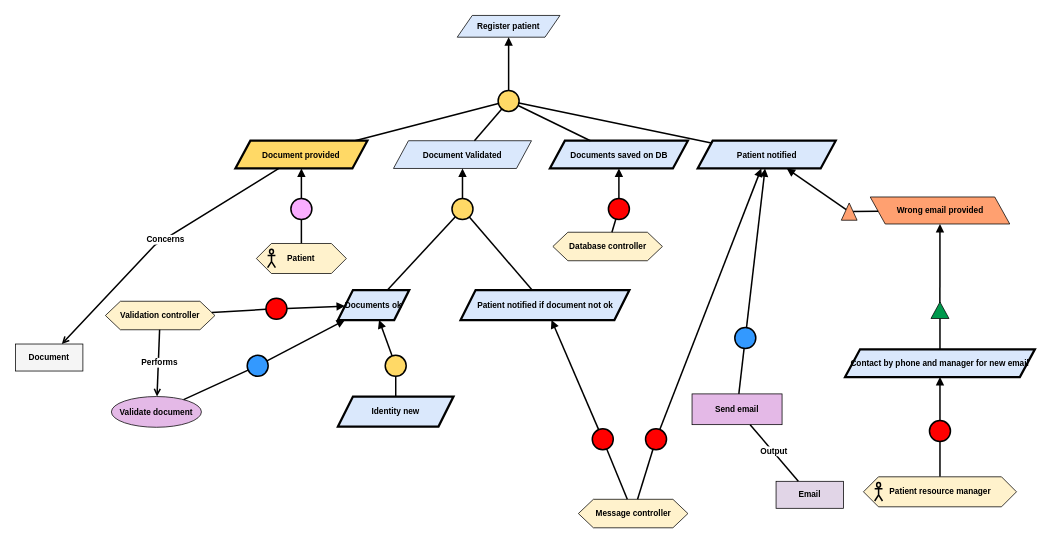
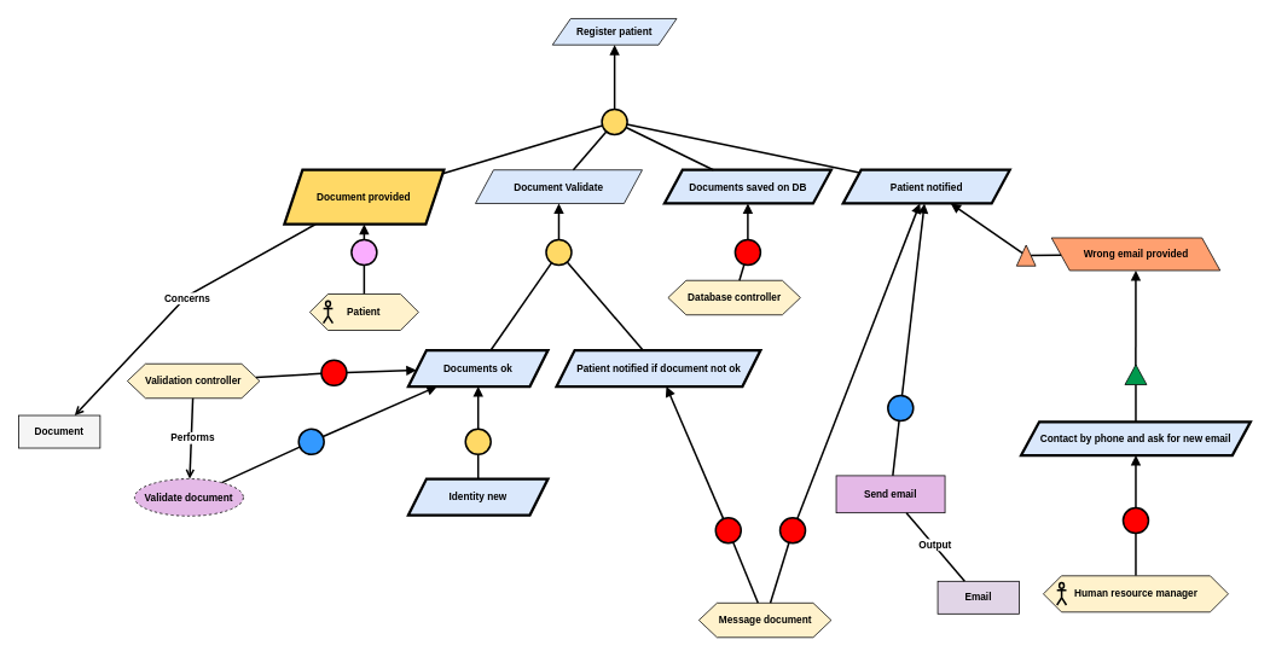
  <mxCell id="0" />
  <mxCell id="1" parent="0" />
  <mxCell id="2" value="&lt;b&gt;Register patient&lt;/b&gt;" style="shape=parallelogram;perimeter=parallelogramPerimeter;whiteSpace=wrap;html=1;fixedSize=1;fillColor=#dae8fc;strokeColor=#000000;fontFamily=Helvetica;fontSize=11;fontColor=default;labelBackgroundColor=none;" vertex="1" parent="1"><mxGeometry x="609" y="20" width="137" height="29" as="geometry" /></mxCell>
  <mxCell id="3" value="" style="ellipse;whiteSpace=wrap;html=1;aspect=fixed;fillColor=#FFD966;strokeWidth=2;" vertex="1" parent="1"><mxGeometry x="663.5" y="120" width="28" height="28" as="geometry" /></mxCell>
  <mxCell id="4" value="" style="endArrow=block;html=1;rounded=0;endFill=1;strokeWidth=2;" edge="1" parent="1" source="3" target="2"><mxGeometry width="50" height="50" relative="1" as="geometry"><mxPoint x="1553.495" y="19.972" as="sourcePoint" /><mxPoint x="1549.5" y="-25" as="targetPoint" /></mxGeometry></mxCell>
  <mxCell id="5" value="" style="endArrow=none;html=1;rounded=0;strokeWidth=2;" edge="1" parent="1" source="8" target="3"><mxGeometry width="50" height="50" relative="1" as="geometry"><mxPoint x="986.129" y="183" as="sourcePoint" /><mxPoint x="1375" y="92" as="targetPoint" /></mxGeometry></mxCell>
- <mxCell id="6" value="&lt;b&gt;Document Validated&lt;/b&gt;" style="shape=parallelogram;perimeter=parallelogramPerimeter;whiteSpace=wrap;html=1;fixedSize=1;fillColor=#dae8fc;strokeColor=#000000;strokeWidth=1;fontFamily=Helvetica;fontSize=11;fontColor=default;labelBackgroundColor=none;" vertex="1" parent="1"><mxGeometry x="524" y="187" width="184" height="37" as="geometry" /></mxCell>
+ <mxCell id="6" value="&lt;b&gt;Document Validate&lt;/b&gt;" style="shape=parallelogram;perimeter=parallelogramPerimeter;whiteSpace=wrap;html=1;fixedSize=1;fillColor=#dae8fc;strokeColor=#000000;strokeWidth=1;fontFamily=Helvetica;fontSize=11;fontColor=default;labelBackgroundColor=none;" vertex="1" parent="1"><mxGeometry x="524" y="187" width="184" height="37" as="geometry" /></mxCell>
  <mxCell id="7" value="" style="endArrow=none;html=1;rounded=0;strokeWidth=2;" edge="1" parent="1" source="6" target="3"><mxGeometry width="50" height="50" relative="1" as="geometry"><mxPoint x="1095" y="206" as="sourcePoint" /><mxPoint x="1153" y="148" as="targetPoint" /></mxGeometry></mxCell>
- <mxCell id="8" value="&lt;b&gt;Document provided&lt;/b&gt;" style="shape=parallelogram;perimeter=parallelogramPerimeter;whiteSpace=wrap;html=1;fixedSize=1;fillColor=#FFD966;strokeColor=#000000;strokeWidth=3;fontFamily=Helvetica;fontSize=11;fontColor=default;labelBackgroundColor=none;" vertex="1" parent="1"><mxGeometry x="313.25" y="187" width="176" height="37" as="geometry" /></mxCell>
+ <mxCell id="8" value="&lt;b&gt;Document provided&lt;/b&gt;" style="shape=parallelogram;perimeter=parallelogramPerimeter;whiteSpace=wrap;html=1;fixedSize=1;fillColor=#FFD966;strokeColor=#000000;strokeWidth=3;fontFamily=Helvetica;fontSize=11;fontColor=default;labelBackgroundColor=none;" vertex="1" parent="1"><mxGeometry x="313.25" y="187" width="176" height="60" as="geometry" /></mxCell>
  <mxCell id="9" value="" style="ellipse;whiteSpace=wrap;html=1;aspect=fixed;fillColor=#FAADFF;strokeWidth=2;fontFamily=Helvetica;fontSize=11;fontColor=default;labelBackgroundColor=default;" vertex="1" parent="1"><mxGeometry x="387.25" y="264" width="28" height="28" as="geometry" /></mxCell>
  <mxCell id="10" value="" style="endArrow=block;html=1;rounded=0;endFill=1;strokeWidth=2;strokeColor=default;align=center;verticalAlign=middle;fontFamily=Helvetica;fontSize=11;fontColor=default;labelBackgroundColor=default;" edge="1" parent="1" source="9" target="8"><mxGeometry width="50" height="50" relative="1" as="geometry"><mxPoint x="311.995" y="337.972" as="sourcePoint" /><mxPoint x="308" y="293" as="targetPoint" /></mxGeometry></mxCell>
  <mxCell id="11" value="" style="endArrow=none;html=1;rounded=0;strokeWidth=2;strokeColor=default;align=center;verticalAlign=middle;fontFamily=Helvetica;fontSize=11;fontColor=default;labelBackgroundColor=default;" edge="1" parent="1" source="13" target="9"><mxGeometry width="50" height="50" relative="1" as="geometry"><mxPoint x="450.644" y="380.5" as="sourcePoint" /><mxPoint x="336" y="336" as="targetPoint" /><Array as="points" /></mxGeometry></mxCell>
  <mxCell id="12" value="" style="group" vertex="1" connectable="0" parent="1"><mxGeometry x="341.25" y="324" width="120" height="40" as="geometry" /></mxCell>
  <mxCell id="13" value="&lt;div&gt;&lt;b&gt;Patient&lt;/b&gt;&lt;/div&gt;" style="shape=hexagon;perimeter=hexagonPerimeter2;whiteSpace=wrap;html=1;fixedSize=1;fillColor=#FFF2CC;fontFamily=Helvetica;fontSize=11;fontColor=default;labelBackgroundColor=none;" vertex="1" parent="12"><mxGeometry width="120" height="40" as="geometry" /></mxCell>
  <mxCell id="14" value="" style="shape=umlActor;verticalLabelPosition=bottom;verticalAlign=top;html=1;outlineConnect=0;fillColor=none;strokeWidth=2;fontFamily=Helvetica;fontSize=11;fontColor=default;labelBackgroundColor=default;" vertex="1" parent="12"><mxGeometry x="14.983" y="7.75" width="10.373" height="24.5" as="geometry" /></mxCell>
  <mxCell id="15" value="&lt;div&gt;&lt;b&gt;Validation controller&lt;/b&gt;&lt;/div&gt;" style="shape=hexagon;perimeter=hexagonPerimeter2;whiteSpace=wrap;html=1;fixedSize=1;fillColor=#FFF2CC;fontFamily=Helvetica;fontSize=11;fontColor=default;labelBackgroundColor=none;" vertex="1" parent="1"><mxGeometry x="140" y="401" width="146" height="38" as="geometry" /></mxCell>
- <mxCell id="16" value="&lt;div&gt;&lt;b&gt;Message controller&lt;/b&gt;&lt;/div&gt;" style="shape=hexagon;perimeter=hexagonPerimeter2;whiteSpace=wrap;html=1;fixedSize=1;fillColor=#FFF2CC;fontFamily=Helvetica;fontSize=11;fontColor=default;labelBackgroundColor=none;" vertex="1" parent="1"><mxGeometry x="770.5" y="665" width="146" height="38" as="geometry" /></mxCell>
+ <mxCell id="16" value="&lt;div&gt;&lt;b&gt;Message document&lt;/b&gt;&lt;/div&gt;" style="shape=hexagon;perimeter=hexagonPerimeter2;whiteSpace=wrap;html=1;fixedSize=1;fillColor=#FFF2CC;fontFamily=Helvetica;fontSize=11;fontColor=default;labelBackgroundColor=none;" vertex="1" parent="1"><mxGeometry x="770.5" y="665" width="146" height="38" as="geometry" /></mxCell>
  <mxCell id="17" value="" style="ellipse;whiteSpace=wrap;html=1;aspect=fixed;fillColor=#FF0000;strokeWidth=2;" vertex="1" parent="1"><mxGeometry x="789" y="571" width="28" height="28" as="geometry" /></mxCell>
  <mxCell id="18" value="" style="endArrow=block;html=1;rounded=0;endFill=1;strokeWidth=2;" edge="1" parent="1" source="17" target="22"><mxGeometry width="50" height="50" relative="1" as="geometry"><mxPoint x="1089" y="462.5" as="sourcePoint" /><mxPoint x="979" y="236" as="targetPoint" /></mxGeometry></mxCell>
- <mxCell id="19" value="&lt;b&gt;Documents ok&lt;/b&gt;" style="shape=parallelogram;perimeter=parallelogramPerimeter;whiteSpace=wrap;html=1;fixedSize=1;fillColor=#dae8fc;strokeColor=#000000;fontFamily=Helvetica;fontSize=11;fontColor=default;labelBackgroundColor=none;strokeWidth=3;" vertex="1" parent="1"><mxGeometry x="450" y="386" width="95" height="40" as="geometry" /></mxCell>
+ <mxCell id="19" value="&lt;b&gt;Documents ok&lt;/b&gt;" style="shape=parallelogram;perimeter=parallelogramPerimeter;whiteSpace=wrap;html=1;fixedSize=1;fillColor=#dae8fc;strokeColor=#000000;fontFamily=Helvetica;fontSize=11;fontColor=default;labelBackgroundColor=none;strokeWidth=3;" vertex="1" parent="1"><mxGeometry x="450" y="386" width="154" height="40" as="geometry" /></mxCell>
  <mxCell id="20" value="" style="ellipse;whiteSpace=wrap;html=1;aspect=fixed;fillColor=#FFD966;strokeWidth=2;" vertex="1" parent="1"><mxGeometry x="602" y="264" width="28" height="28" as="geometry" /></mxCell>
  <mxCell id="21" value="" style="endArrow=none;html=1;rounded=0;strokeWidth=2;" edge="1" parent="1" source="19" target="20"><mxGeometry width="50" height="50" relative="1" as="geometry"><mxPoint x="484.153" y="357.5" as="sourcePoint" /><mxPoint x="471" y="290.5" as="targetPoint" /></mxGeometry></mxCell>
  <mxCell id="22" value="&lt;b&gt;Patient notified if document not ok&lt;/b&gt;" style="shape=parallelogram;perimeter=parallelogramPerimeter;whiteSpace=wrap;html=1;fixedSize=1;fillColor=#dae8fc;strokeColor=#000000;strokeWidth=3;fontFamily=Helvetica;fontSize=11;fontColor=default;labelBackgroundColor=none;" vertex="1" parent="1"><mxGeometry x="613.5" y="386" width="225" height="40" as="geometry" /></mxCell>
  <mxCell id="23" value="" style="endArrow=none;html=1;rounded=0;strokeWidth=2;" edge="1" parent="1" source="22" target="20"><mxGeometry width="50" height="50" relative="1" as="geometry"><mxPoint x="769.058" y="359" as="sourcePoint" /><mxPoint x="448" y="322.5" as="targetPoint" /></mxGeometry></mxCell>
  <mxCell id="24" value="" style="endArrow=none;html=1;rounded=0;strokeWidth=2;" edge="1" parent="1" source="16" target="17"><mxGeometry width="50" height="50" relative="1" as="geometry"><mxPoint x="994.5" y="598" as="sourcePoint" /><mxPoint x="994.5" y="566" as="targetPoint" /></mxGeometry></mxCell>
  <mxCell id="25" value="" style="endArrow=block;html=1;rounded=0;endFill=1;strokeWidth=2;" edge="1" parent="1" source="20" target="6"><mxGeometry width="50" height="50" relative="1" as="geometry"><mxPoint x="616.25" y="269.5" as="sourcePoint" /><mxPoint x="662" y="204.5" as="targetPoint" /></mxGeometry></mxCell>
  <mxCell id="26" value="&lt;b&gt;Identity new&lt;/b&gt;" style="shape=parallelogram;perimeter=parallelogramPerimeter;whiteSpace=wrap;html=1;fixedSize=1;fillColor=#dae8fc;strokeColor=#000000;fontFamily=Helvetica;fontSize=11;fontColor=default;labelBackgroundColor=none;strokeWidth=3;" vertex="1" parent="1"><mxGeometry x="450" y="528" width="154" height="40" as="geometry" /></mxCell>
  <mxCell id="27" value="" style="endArrow=none;html=1;rounded=0;strokeWidth=2;" edge="1" parent="1" source="26" target="28"><mxGeometry width="50" height="50" relative="1" as="geometry"><mxPoint x="412" y="559" as="sourcePoint" /><mxPoint x="510.286" y="494.667" as="targetPoint" /></mxGeometry></mxCell>
  <mxCell id="28" value="" style="ellipse;whiteSpace=wrap;html=1;aspect=fixed;fillColor=#FFD966;strokeWidth=2;" vertex="1" parent="1"><mxGeometry x="513" y="473" width="28" height="28" as="geometry" /></mxCell>
  <mxCell id="29" value="" style="endArrow=block;html=1;rounded=0;endFill=1;strokeWidth=2;" edge="1" parent="1" source="28" target="19"><mxGeometry width="50" height="50" relative="1" as="geometry"><mxPoint x="683.548" y="444.12" as="sourcePoint" /><mxPoint x="695" y="395" as="targetPoint" /></mxGeometry></mxCell>
  <mxCell id="30" value="&lt;b&gt;Documents saved on DB&lt;/b&gt;" style="shape=parallelogram;perimeter=parallelogramPerimeter;whiteSpace=wrap;html=1;fixedSize=1;fillColor=#dae8fc;strokeColor=#000000;strokeWidth=3;fontFamily=Helvetica;fontSize=11;fontColor=default;labelBackgroundColor=none;" vertex="1" parent="1"><mxGeometry x="732.5" y="187" width="184" height="37" as="geometry" /></mxCell>
  <mxCell id="31" value="" style="endArrow=none;html=1;rounded=0;strokeWidth=2;" edge="1" parent="1" source="30" target="3"><mxGeometry width="50" height="50" relative="1" as="geometry"><mxPoint x="825" y="193" as="sourcePoint" /><mxPoint x="701" y="149" as="targetPoint" /></mxGeometry></mxCell>
  <mxCell id="32" value="&lt;b&gt;Patient notified&lt;/b&gt;" style="shape=parallelogram;perimeter=parallelogramPerimeter;whiteSpace=wrap;html=1;fixedSize=1;fillColor=#dae8fc;strokeColor=#000000;strokeWidth=3;fontFamily=Helvetica;fontSize=11;fontColor=default;labelBackgroundColor=none;" vertex="1" parent="1"><mxGeometry x="929.5" y="187" width="184" height="37" as="geometry" /></mxCell>
  <mxCell id="33" value="" style="endArrow=none;html=1;rounded=0;strokeWidth=2;" edge="1" parent="1" source="32" target="3"><mxGeometry width="50" height="50" relative="1" as="geometry"><mxPoint x="1144" y="142" as="sourcePoint" /><mxPoint x="736" y="87" as="targetPoint" /></mxGeometry></mxCell>
  <mxCell id="34" value="" style="ellipse;whiteSpace=wrap;html=1;aspect=fixed;fillColor=#FF0000;strokeWidth=2;" vertex="1" parent="1"><mxGeometry x="860" y="571" width="28" height="28" as="geometry" /></mxCell>
  <mxCell id="35" value="" style="endArrow=block;html=1;rounded=0;endFill=1;strokeWidth=2;" edge="1" parent="1" source="34" target="32"><mxGeometry width="50" height="50" relative="1" as="geometry"><mxPoint x="1260.995" y="410.972" as="sourcePoint" /><mxPoint x="1257" y="366" as="targetPoint" /></mxGeometry></mxCell>
  <mxCell id="36" value="" style="endArrow=none;html=1;rounded=0;strokeWidth=2;" edge="1" parent="1" source="16" target="34"><mxGeometry width="50" height="50" relative="1" as="geometry"><mxPoint x="1260" y="473" as="sourcePoint" /><mxPoint x="1285" y="409" as="targetPoint" /></mxGeometry></mxCell>
  <mxCell id="37" value="&lt;div&gt;&lt;b&gt;Database controller&lt;/b&gt;&lt;/div&gt;" style="shape=hexagon;perimeter=hexagonPerimeter2;whiteSpace=wrap;html=1;fixedSize=1;fillColor=#FFF2CC;fontFamily=Helvetica;fontSize=11;fontColor=default;labelBackgroundColor=none;" vertex="1" parent="1"><mxGeometry x="736.5" y="309" width="146" height="38" as="geometry" /></mxCell>
  <mxCell id="38" value="" style="ellipse;whiteSpace=wrap;html=1;aspect=fixed;fillColor=#FF0000;strokeWidth=2;" vertex="1" parent="1"><mxGeometry x="810.5" y="264" width="28" height="28" as="geometry" /></mxCell>
  <mxCell id="39" value="" style="endArrow=block;html=1;rounded=0;endFill=1;strokeWidth=2;" edge="1" parent="1" source="38" target="30"><mxGeometry width="50" height="50" relative="1" as="geometry"><mxPoint x="1092.495" y="294.972" as="sourcePoint" /><mxPoint x="1088.5" y="250" as="targetPoint" /></mxGeometry></mxCell>
  <mxCell id="40" value="" style="endArrow=none;html=1;rounded=0;strokeWidth=2;" edge="1" parent="1" source="37" target="38"><mxGeometry width="50" height="50" relative="1" as="geometry"><mxPoint x="1056.5" y="358" as="sourcePoint" /><mxPoint x="1081.5" y="294" as="targetPoint" /></mxGeometry></mxCell>
  <mxCell id="41" value="Wrong email provided" style="shape=parallelogram;perimeter=parallelogramPerimeter;whiteSpace=wrap;html=1;fixedSize=1;fillColor=#FFA070;fontStyle=1;fontFamily=Helvetica;fontSize=11;fontColor=default;labelBackgroundColor=none;flipH=1;flipV=0;" vertex="1" parent="1"><mxGeometry x="1159.5" y="262" width="186" height="36" as="geometry" /></mxCell>
  <mxCell id="42" value="" style="endArrow=block;html=1;rounded=0;endFill=1;strokeWidth=2;" edge="1" parent="1" source="44" target="32"><mxGeometry width="50" height="50" relative="1" as="geometry"><mxPoint x="1226" y="265" as="sourcePoint" /><mxPoint x="1217" y="233" as="targetPoint" /></mxGeometry></mxCell>
  <mxCell id="43" value="" style="endArrow=none;html=1;rounded=0;strokeWidth=2;" edge="1" parent="1" source="41" target="44"><mxGeometry width="50" height="50" relative="1" as="geometry"><mxPoint x="1402" y="190" as="sourcePoint" /><mxPoint x="1400.244" y="150.998" as="targetPoint" /></mxGeometry></mxCell>
  <mxCell id="44" value="" style="triangle;whiteSpace=wrap;html=1;rotation=-90;fillColor=#FFA070;strokeColor=default;" vertex="1" parent="1"><mxGeometry x="1120" y="271" width="23" height="21" as="geometry" /></mxCell>
- <mxCell id="45" value="&lt;b&gt;Contact by phone and manager for new email&lt;/b&gt;" style="shape=parallelogram;perimeter=parallelogramPerimeter;whiteSpace=wrap;html=1;fixedSize=1;fillColor=#dae8fc;strokeColor=#000000;strokeWidth=3;fontFamily=Helvetica;fontSize=11;fontColor=default;labelBackgroundColor=none;" vertex="1" parent="1"><mxGeometry x="1126" y="465" width="253" height="37" as="geometry" /></mxCell>
+ <mxCell id="45" value="&lt;b&gt;Contact by phone and ask for new email&lt;/b&gt;" style="shape=parallelogram;perimeter=parallelogramPerimeter;whiteSpace=wrap;html=1;fixedSize=1;fillColor=#dae8fc;strokeColor=#000000;strokeWidth=3;fontFamily=Helvetica;fontSize=11;fontColor=default;labelBackgroundColor=none;" vertex="1" parent="1"><mxGeometry x="1126" y="465" width="253" height="37" as="geometry" /></mxCell>
  <mxCell id="46" value="" style="endArrow=block;html=1;rounded=0;endFill=1;strokeWidth=2;exitX=0.946;exitY=0.496;exitDx=0;exitDy=0;exitPerimeter=0;" edge="1" parent="1" source="48" target="41"><mxGeometry width="50" height="50" relative="1" as="geometry"><mxPoint x="1331.5" y="376" as="sourcePoint" /><mxPoint x="1322.5" y="344" as="targetPoint" /></mxGeometry></mxCell>
  <mxCell id="47" value="" style="endArrow=none;html=1;rounded=0;strokeWidth=2;" edge="1" parent="1" source="45" target="48"><mxGeometry width="50" height="50" relative="1" as="geometry"><mxPoint x="1323.5" y="450" as="sourcePoint" /><mxPoint x="1321.744" y="410.998" as="targetPoint" /></mxGeometry></mxCell>
  <mxCell id="48" value="" style="triangle;whiteSpace=wrap;html=1;rotation=-90;fillColor=#00994D;" vertex="1" parent="1"><mxGeometry x="1241.5" y="401" width="22" height="24" as="geometry" /></mxCell>
  <mxCell id="49" value="" style="ellipse;whiteSpace=wrap;html=1;aspect=fixed;fillColor=#FF0000;strokeWidth=2;" vertex="1" parent="1"><mxGeometry x="1238.5" y="560" width="28" height="28" as="geometry" /></mxCell>
  <mxCell id="50" value="" style="endArrow=block;html=1;rounded=0;endFill=1;strokeWidth=2;" edge="1" parent="1" source="49" target="45"><mxGeometry width="50" height="50" relative="1" as="geometry"><mxPoint x="1266.495" y="565.972" as="sourcePoint" /><mxPoint x="1262.5" y="521" as="targetPoint" /></mxGeometry></mxCell>
  <mxCell id="51" value="" style="endArrow=none;html=1;rounded=0;strokeWidth=2;" edge="1" parent="1" source="65" target="49"><mxGeometry width="50" height="50" relative="1" as="geometry"><mxPoint x="1252.5" y="633" as="sourcePoint" /><mxPoint x="1278.5" y="564" as="targetPoint" /></mxGeometry></mxCell>
- <mxCell id="52" value="&lt;b&gt;Validate document&lt;/b&gt;" style="ellipse;whiteSpace=wrap;html=1;fillColor=#E4B9E7;strokeColor=#000000;fontFamily=Helvetica;fontSize=11;fontColor=default;labelBackgroundColor=none;" vertex="1" parent="1"><mxGeometry x="148" y="528" width="120" height="41" as="geometry" /></mxCell>
+ <mxCell id="52" value="&lt;b&gt;Validate document&lt;/b&gt;" style="ellipse;whiteSpace=wrap;html=1;fillColor=#E4B9E7;strokeColor=#000000;fontFamily=Helvetica;fontSize=11;fontColor=default;labelBackgroundColor=none;dashed=1;" vertex="1" parent="1"><mxGeometry x="148" y="528" width="120" height="41" as="geometry" /></mxCell>
  <mxCell id="53" value="" style="ellipse;whiteSpace=wrap;html=1;aspect=fixed;fillColor=#3399FF;strokeWidth=2;" vertex="1" parent="1"><mxGeometry x="329" y="473" width="28" height="28" as="geometry" /></mxCell>
  <mxCell id="54" value="" style="endArrow=block;html=1;rounded=0;endFill=1;strokeWidth=2;" edge="1" parent="1" source="53" target="19"><mxGeometry width="50" height="50" relative="1" as="geometry"><mxPoint x="368.995" y="402.472" as="sourcePoint" /><mxPoint x="365" y="357.5" as="targetPoint" /></mxGeometry></mxCell>
  <mxCell id="55" value="" style="endArrow=none;html=1;rounded=0;strokeWidth=2;" edge="1" parent="1" source="52" target="53"><mxGeometry width="50" height="50" relative="1" as="geometry"><mxPoint x="368" y="464.5" as="sourcePoint" /><mxPoint x="393" y="400.5" as="targetPoint" /></mxGeometry></mxCell>
  <mxCell id="56" value="&lt;b&gt;Document&lt;/b&gt;" style="rounded=0;whiteSpace=wrap;html=1;fillColor=#f5f5f5;fontFamily=Helvetica;fontSize=11;fontColor=default;labelBackgroundColor=none;" vertex="1" parent="1"><mxGeometry x="20" y="458" width="90" height="36" as="geometry" /></mxCell>
  <mxCell id="57" value="&lt;b&gt;Email&lt;/b&gt;" style="rounded=0;whiteSpace=wrap;html=1;fillColor=#e1d5e7;fontFamily=Helvetica;fontSize=11;fontColor=default;labelBackgroundColor=none;" vertex="1" parent="1"><mxGeometry x="1034" y="641" width="90" height="36" as="geometry" /></mxCell>
  <mxCell id="58" value="&lt;b&gt;Send email&lt;/b&gt;" style="whiteSpace=wrap;html=1;fillColor=#E4B9E7;strokeColor=#000000;fontFamily=Helvetica;fontSize=11;fontColor=default;labelBackgroundColor=none;rounded=0;" vertex="1" parent="1"><mxGeometry x="922" y="524.5" width="120" height="41" as="geometry" /></mxCell>
  <mxCell id="59" value="" style="endArrow=none;html=1;rounded=0;endFill=1;strokeWidth=2;" edge="1" parent="1" source="58" target="57"><mxGeometry width="50" height="50" relative="1" as="geometry"><mxPoint x="1291" y="540.13" as="sourcePoint" /><mxPoint x="989" y="623" as="targetPoint" /></mxGeometry></mxCell>
  <mxCell id="60" value="&lt;b&gt;Output&lt;/b&gt;" style="edgeLabel;html=1;align=center;verticalAlign=middle;resizable=0;points=[];" vertex="1" connectable="0" parent="59"><mxGeometry x="-0.044" y="1" relative="1" as="geometry"><mxPoint as="offset" /></mxGeometry></mxCell>
  <mxCell id="61" value="" style="ellipse;whiteSpace=wrap;html=1;aspect=fixed;fillColor=#3399FF;strokeWidth=2;" vertex="1" parent="1"><mxGeometry x="979" y="436" width="28" height="28" as="geometry" /></mxCell>
  <mxCell id="62" value="" style="endArrow=block;html=1;rounded=0;endFill=1;strokeWidth=2;" edge="1" parent="1" source="61" target="32"><mxGeometry width="50" height="50" relative="1" as="geometry"><mxPoint x="1101.495" y="87.972" as="sourcePoint" /><mxPoint x="1097.5" y="43" as="targetPoint" /></mxGeometry></mxCell>
  <mxCell id="63" value="" style="endArrow=none;html=1;rounded=0;strokeWidth=2;" edge="1" parent="1" source="58" target="61"><mxGeometry width="50" height="50" relative="1" as="geometry"><mxPoint x="1077" y="561" as="sourcePoint" /><mxPoint x="1102" y="497" as="targetPoint" /></mxGeometry></mxCell>
  <mxCell id="64" value="" style="group;fontFamily=Helvetica;fontSize=11;fontColor=default;labelBackgroundColor=default;" vertex="1" connectable="0" parent="1"><mxGeometry x="1150.5" y="635" width="204" height="40" as="geometry" /></mxCell>
- <mxCell id="65" value="&lt;b&gt;Patient resource manager&lt;/b&gt;" style="shape=hexagon;perimeter=hexagonPerimeter2;whiteSpace=wrap;html=1;fixedSize=1;fillColor=#FFF2CC;fontFamily=Helvetica;fontSize=11;fontColor=default;labelBackgroundColor=none;" vertex="1" parent="64"><mxGeometry width="204" height="40" as="geometry" /></mxCell>
+ <mxCell id="65" value="&lt;b&gt;Human resource manager&lt;/b&gt;" style="shape=hexagon;perimeter=hexagonPerimeter2;whiteSpace=wrap;html=1;fixedSize=1;fillColor=#FFF2CC;fontFamily=Helvetica;fontSize=11;fontColor=default;labelBackgroundColor=none;" vertex="1" parent="64"><mxGeometry width="204" height="40" as="geometry" /></mxCell>
  <mxCell id="66" value="" style="shape=umlActor;verticalLabelPosition=bottom;verticalAlign=top;html=1;outlineConnect=0;fillColor=none;strokeWidth=2;fontFamily=Helvetica;fontSize=11;fontColor=default;labelBackgroundColor=default;" vertex="1" parent="64"><mxGeometry x="14.983" y="7.75" width="10.373" height="24.5" as="geometry" /></mxCell>
  <mxCell id="67" value="" style="ellipse;whiteSpace=wrap;html=1;aspect=fixed;fillColor=#FF0000;strokeWidth=2;" vertex="1" parent="1"><mxGeometry x="354" y="397" width="28" height="28" as="geometry" /></mxCell>
  <mxCell id="68" value="" style="endArrow=block;html=1;rounded=0;endFill=1;strokeWidth=2;" edge="1" parent="1" source="67" target="19"><mxGeometry width="50" height="50" relative="1" as="geometry"><mxPoint x="321.995" y="448.972" as="sourcePoint" /><mxPoint x="318" y="404" as="targetPoint" /></mxGeometry></mxCell>
  <mxCell id="69" value="" style="endArrow=none;html=1;rounded=0;strokeWidth=2;" edge="1" parent="1" source="15" target="67"><mxGeometry width="50" height="50" relative="1" as="geometry"><mxPoint x="321" y="511" as="sourcePoint" /><mxPoint x="346" y="447" as="targetPoint" /></mxGeometry></mxCell>
  <mxCell id="70" value="" style="endArrow=open;html=1;rounded=0;endFill=1;strokeWidth=2;" edge="1" parent="1" source="15" target="52"><mxGeometry width="50" height="50" relative="1" as="geometry"><mxPoint x="546" y="727" as="sourcePoint" /><mxPoint x="647" y="626" as="targetPoint" /></mxGeometry></mxCell>
  <mxCell id="71" value="&lt;b&gt;Performs&lt;/b&gt;" style="edgeLabel;html=1;align=center;verticalAlign=middle;resizable=0;points=[];" vertex="1" connectable="0" parent="70"><mxGeometry x="-0.044" y="1" relative="1" as="geometry"><mxPoint as="offset" /></mxGeometry></mxCell>
  <mxCell id="72" value="" style="endArrow=open;html=1;rounded=0;endFill=1;strokeWidth=2;" edge="1" parent="1" source="8" target="56"><mxGeometry width="50" height="50" relative="1" as="geometry"><mxPoint x="168.15" y="59" as="sourcePoint" /><mxPoint x="221.15" y="476" as="targetPoint" /><Array as="points"><mxPoint x="206" y="326" /></Array></mxGeometry></mxCell>
  <mxCell id="73" value="&lt;b&gt;Concerns&lt;/b&gt;" style="edgeLabel;html=1;align=center;verticalAlign=middle;resizable=0;points=[];" vertex="1" connectable="0" parent="72"><mxGeometry x="-0.044" y="1" relative="1" as="geometry"><mxPoint as="offset" /></mxGeometry></mxCell>
